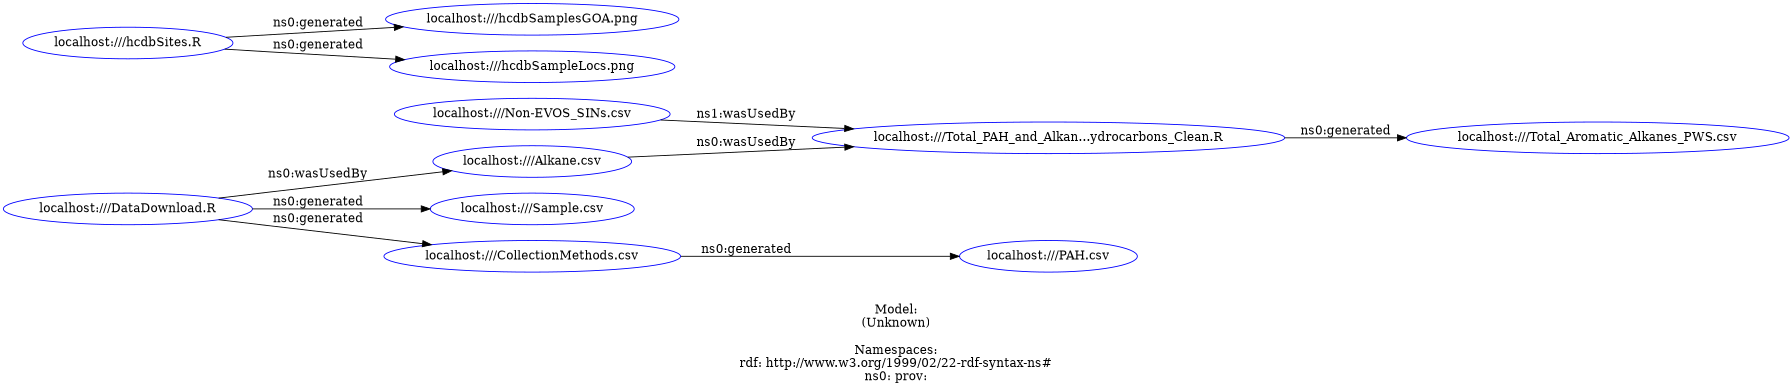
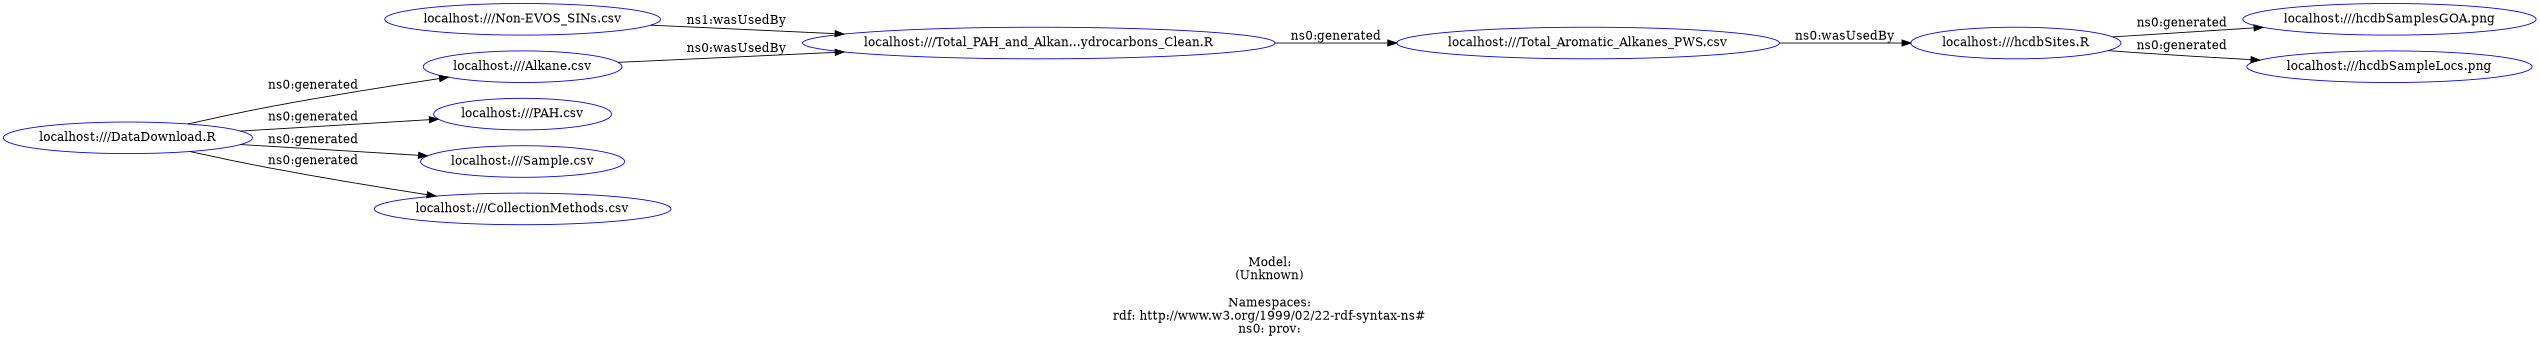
  digraph {
    label="\n\nModel:\n(Unknown)\n\nNamespaces:\nrdf: http://www.w3.org/1999/02/22-rdf-syntax-ns#\nns0: prov:\n"
    rankdir=LR
    node [color=blue shape=ellipse]
    n1 [label="localhost:///Total_PAH_and_Alkan...ydrocarbons_Clean.R"]
    n2 [label="localhost:///Total_Aromatic_Alkanes_PWS.csv"]
    n3 [label="localhost:///hcdbSites.R"]
    n4 [label="localhost:///hcdbSamplesGOA.png"]
    n5 [label="localhost:///hcdbSampleLocs.png"]
    n6 [label="localhost:///Non-EVOS_SINs.csv"]
    n7 [label="localhost:///Alkane.csv"]
    n8 [label="localhost:///PAH.csv"]
    n9 [label="localhost:///DataDownload.R"]
    n10 [label="localhost:///Sample.csv"]
    n11 [label="localhost:///CollectionMethods.csv"]
    n1 -> n2 [label="ns0:generated"]
+   n2 -> n3 [label="ns0:wasUsedBy"]
    n3 -> n4 [label="ns0:generated"]
    n3 -> n5 [label="ns0:generated"]
    n6 -> n1 [label="ns1:wasUsedBy"]
    n7 -> n1 [label="ns0:wasUsedBy"]
-   n9 -> n7 [label="ns0:wasUsedBy"]
-   n11 -> n8 [label="ns0:generated"]
+   n9 -> n7 [label="ns0:generated"]
+   n9 -> n8 [label="ns0:generated"]
    n9 -> n10 [label="ns0:generated"]
    n9 -> n11 [label="ns0:generated"]
  }
